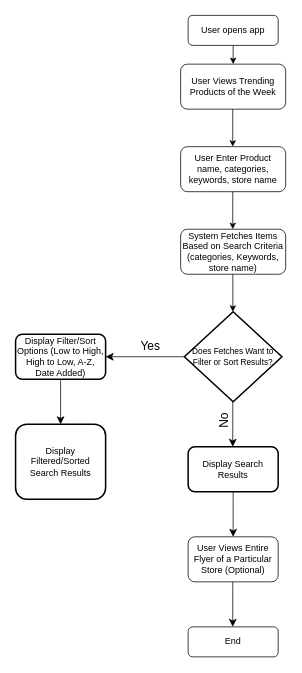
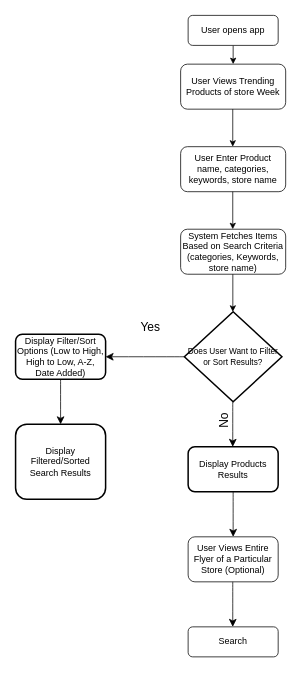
  <mxCell id="0" />
  <mxCell id="1" parent="0" />
  <mxCell id="2" value="" style="edgeStyle=orthogonalEdgeStyle;rounded=0;orthogonalLoop=1;jettySize=auto;html=1;" edge="1" parent="1" source="3"><mxGeometry relative="1" as="geometry"><mxPoint x="310" y="85" as="targetPoint" /></mxGeometry></mxCell>
  <mxCell id="3" value="User opens app" style="rounded=1;whiteSpace=wrap;html=1;fontSize=12;glass=0;strokeWidth=1;shadow=0;" vertex="1" parent="1"><mxGeometry x="250" y="20" width="120" height="40" as="geometry" /></mxCell>
- <mxCell id="4" value="User Views Trending Products of the Week" style="rounded=1;whiteSpace=wrap;html=1;fontSize=12;glass=0;strokeWidth=1;shadow=0;" vertex="1" parent="1"><mxGeometry x="240" y="85" width="140" height="60" as="geometry" /></mxCell>
+ <mxCell id="4" value="User Views Trending Products of store Week" style="rounded=1;whiteSpace=wrap;html=1;fontSize=12;glass=0;strokeWidth=1;shadow=0;" vertex="1" parent="1"><mxGeometry x="240" y="85" width="140" height="60" as="geometry" /></mxCell>
  <mxCell id="5" value="" style="edgeStyle=orthogonalEdgeStyle;rounded=0;orthogonalLoop=1;jettySize=auto;html=1;" edge="1" parent="1"><mxGeometry relative="1" as="geometry"><mxPoint x="310" y="525" as="targetPoint" /><mxPoint x="310" y="475" as="sourcePoint" /></mxGeometry></mxCell>
  <mxCell id="6" value="System Fetches Items Based on Search Criteria (categories, Keywords, store name)" style="rounded=1;whiteSpace=wrap;html=1;fontSize=12;glass=0;strokeWidth=1;shadow=0;" vertex="1" parent="1"><mxGeometry x="240" y="305" width="140" height="60" as="geometry" /></mxCell>
  <mxCell id="7" value="User Views Entire Flyer of a Particular Store (Optional)" style="whiteSpace=wrap;html=1;rounded=1;glass=0;strokeWidth=1;shadow=0;" vertex="1" parent="1"><mxGeometry x="250" y="715" width="120" height="60" as="geometry" /></mxCell>
- <mxCell id="8" value="End" style="whiteSpace=wrap;html=1;rounded=1;glass=0;strokeWidth=1;shadow=0;" vertex="1" parent="1"><mxGeometry x="250" y="835" width="120" height="40" as="geometry" /></mxCell>
+ <mxCell id="8" value="Search" style="whiteSpace=wrap;html=1;rounded=1;glass=0;strokeWidth=1;shadow=0;" vertex="1" parent="1"><mxGeometry x="250" y="835" width="120" height="40" as="geometry" /></mxCell>
  <mxCell id="9" value="" style="edgeStyle=orthogonalEdgeStyle;rounded=0;orthogonalLoop=1;jettySize=auto;html=1;" edge="1" parent="1"><mxGeometry relative="1" as="geometry"><mxPoint x="309.58" y="365" as="sourcePoint" /><mxPoint x="309.58" y="415" as="targetPoint" /></mxGeometry></mxCell>
  <mxCell id="10" value="" style="edgeStyle=orthogonalEdgeStyle;rounded=0;orthogonalLoop=1;jettySize=auto;html=1;" edge="1" parent="1"><mxGeometry relative="1" as="geometry"><mxPoint x="309.47" y="145" as="sourcePoint" /><mxPoint x="309.47" y="195" as="targetPoint" /></mxGeometry></mxCell>
  <mxCell id="11" value="" style="edgeStyle=none;curved=1;rounded=0;orthogonalLoop=1;jettySize=auto;html=1;fontSize=12;startSize=8;endSize=8;" edge="1" parent="1" source="12" target="14"><mxGeometry relative="1" as="geometry" /></mxCell>
- <mxCell id="12" value="&lt;div style=&quot;&quot;&gt;&lt;span style=&quot;font-size: 11px;&quot;&gt;&lt;br&gt;&lt;/span&gt;&lt;/div&gt;&lt;font style=&quot;font-size: 11px;&quot;&gt;&lt;div style=&quot;&quot;&gt;Does Fetches Want to Filter or Sort Results?&lt;/div&gt;&lt;/font&gt;&lt;div style=&quot;&quot;&gt;&lt;br&gt;&lt;/div&gt;" style="strokeWidth=2;html=1;shape=mxgraph.flowchart.decision;whiteSpace=wrap;align=center;" vertex="1" parent="1"><mxGeometry x="245" y="415" width="130" height="120" as="geometry" /></mxCell>
+ <mxCell id="12" value="&lt;div style=&quot;&quot;&gt;&lt;span style=&quot;font-size: 11px;&quot;&gt;&lt;br&gt;&lt;/span&gt;&lt;/div&gt;&lt;font style=&quot;font-size: 11px;&quot;&gt;&lt;div style=&quot;&quot;&gt;Does User Want to Filter or Sort Results?&lt;/div&gt;&lt;/font&gt;&lt;div style=&quot;&quot;&gt;&lt;br&gt;&lt;/div&gt;" style="strokeWidth=2;html=1;shape=mxgraph.flowchart.decision;whiteSpace=wrap;align=center;" vertex="1" parent="1"><mxGeometry x="245" y="415" width="130" height="120" as="geometry" /></mxCell>
  <mxCell id="13" value="" style="edgeStyle=none;curved=1;rounded=0;orthogonalLoop=1;jettySize=auto;html=1;fontSize=12;startSize=8;endSize=8;" edge="1" parent="1" source="14" target="19"><mxGeometry relative="1" as="geometry" /></mxCell>
  <mxCell id="14" value="Display Filter/Sort Options (Low to High, High to Low, A-Z, Date Added)" style="rounded=1;whiteSpace=wrap;html=1;strokeWidth=2;" vertex="1" parent="1"><mxGeometry x="20" y="445" width="120" height="60" as="geometry" /></mxCell>
- <mxCell id="15" value="Yes" style="text;strokeColor=none;align=center;fillColor=none;html=1;verticalAlign=middle;whiteSpace=wrap;rounded=0;fontSize=16;" vertex="1" parent="1"><mxGeometry x="170" y="445" width="60" height="30" as="geometry" /></mxCell>
+ <mxCell id="15" value="Yes" style="text;strokeColor=none;align=center;fillColor=none;html=1;verticalAlign=middle;whiteSpace=wrap;rounded=0;fontSize=16;" vertex="1" parent="1"><mxGeometry x="170" y="420" width="60" height="30" as="geometry" /></mxCell>
  <mxCell id="16" value="" style="edgeStyle=none;curved=1;rounded=0;orthogonalLoop=1;jettySize=auto;html=1;fontSize=12;startSize=8;endSize=8;" edge="1" parent="1" source="17" target="7"><mxGeometry relative="1" as="geometry" /></mxCell>
- <mxCell id="17" value="Display Search Results" style="rounded=1;whiteSpace=wrap;html=1;strokeWidth=2;" vertex="1" parent="1"><mxGeometry x="250" y="595" width="120" height="60" as="geometry" /></mxCell>
+ <mxCell id="17" value="Display Products Results" style="rounded=1;whiteSpace=wrap;html=1;strokeWidth=2;" vertex="1" parent="1"><mxGeometry x="250" y="595" width="120" height="60" as="geometry" /></mxCell>
  <mxCell id="18" value="No" style="text;strokeColor=none;align=center;fillColor=none;html=1;verticalAlign=middle;whiteSpace=wrap;rounded=0;fontSize=16;rotation=-90;" vertex="1" parent="1"><mxGeometry x="268" y="545" width="60" height="30" as="geometry" /></mxCell>
  <mxCell id="19" value="Display Filtered/Sorted Search Results" style="whiteSpace=wrap;html=1;rounded=1;strokeWidth=2;" vertex="1" parent="1"><mxGeometry x="20" y="565" width="120" height="100" as="geometry" /></mxCell>
  <mxCell id="20" value="" style="edgeStyle=none;curved=1;rounded=0;orthogonalLoop=1;jettySize=auto;html=1;fontSize=12;startSize=8;endSize=8;" edge="1" parent="1"><mxGeometry relative="1" as="geometry"><mxPoint x="309.47" y="775" as="sourcePoint" /><mxPoint x="309.47" y="835" as="targetPoint" /></mxGeometry></mxCell>
  <mxCell id="21" value="" style="edgeStyle=none;curved=1;rounded=0;orthogonalLoop=1;jettySize=auto;html=1;fontSize=12;startSize=8;endSize=8;" edge="1" parent="1"><mxGeometry relative="1" as="geometry"><mxPoint x="309.47" y="535" as="sourcePoint" /><mxPoint x="309.47" y="595" as="targetPoint" /></mxGeometry></mxCell>
  <mxCell id="22" value="User Enter Product name, categories, keywords, store name" style="rounded=1;whiteSpace=wrap;html=1;fontSize=12;glass=0;strokeWidth=1;shadow=0;" vertex="1" parent="1"><mxGeometry x="240" y="195" width="140" height="60" as="geometry" /></mxCell>
  <mxCell id="23" value="" style="edgeStyle=orthogonalEdgeStyle;rounded=0;orthogonalLoop=1;jettySize=auto;html=1;" edge="1" parent="1"><mxGeometry relative="1" as="geometry"><mxPoint x="309.47" y="255" as="sourcePoint" /><mxPoint x="309.47" y="305" as="targetPoint" /></mxGeometry></mxCell>
